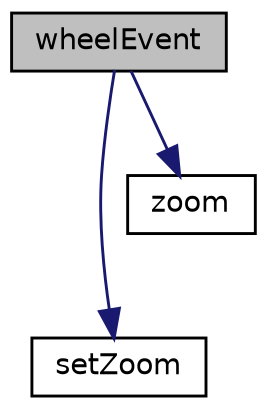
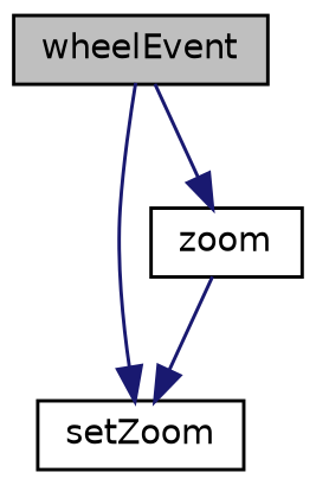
  digraph {
    rankdir=TB
    node [color=black fillcolor=white fontname=Helvetica fontsize=10 shape=record style=filled]
    edge [color=midnightblue fontname=Helvetica fontsize=10 labelfontname=Helvetica labelfontsize=10 style=solid]
    n1 [fillcolor=grey75 fontcolor=black height=0.2 label=wheelEvent width=0.4]
    n2 [height=0.2 label=setZoom width=0.4]
    n3 [height=0.2 label=zoom width=0.4]
    n1 -> n2
    n1 -> n3
+   n3 -> n2
  }
